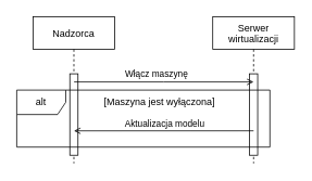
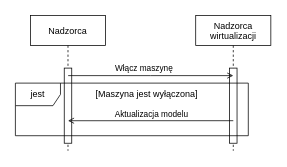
  <mxCell id="0" />
  <mxCell id="1" parent="0" />
  <mxCell id="2" value="Nadzorca" style="shape=umlLifeline;perimeter=lifelinePerimeter;container=1;collapsible=0;recursiveResize=0;rounded=0;shadow=0;strokeWidth=1;" parent="1" vertex="1"><mxGeometry x="40" y="20" width="100" height="180" as="geometry" /></mxCell>
  <mxCell id="3" value="" style="points=[];perimeter=orthogonalPerimeter;rounded=0;shadow=0;strokeWidth=1;" parent="2" vertex="1"><mxGeometry x="45" y="70" width="10" height="100" as="geometry" /></mxCell>
- <mxCell id="4" value="Serwer&#10;wirtualizacji&#10;" style="shape=umlLifeline;perimeter=lifelinePerimeter;container=1;collapsible=0;recursiveResize=0;rounded=0;shadow=0;strokeWidth=1;verticalAlign=top;" parent="1" vertex="1"><mxGeometry x="260" y="20" width="100" height="180" as="geometry" /></mxCell>
+ <mxCell id="4" value="Nadzorca&#10;wirtualizacji&#10;" style="shape=umlLifeline;perimeter=lifelinePerimeter;container=1;collapsible=0;recursiveResize=0;rounded=0;shadow=0;strokeWidth=1;verticalAlign=top;" parent="1" vertex="1"><mxGeometry x="260" y="20" width="100" height="180" as="geometry" /></mxCell>
  <mxCell id="5" value="" style="points=[];perimeter=orthogonalPerimeter;rounded=0;shadow=0;strokeWidth=1;" parent="4" vertex="1"><mxGeometry x="45" y="70" width="10" height="100" as="geometry" /></mxCell>
  <mxCell id="6" value="" style="endArrow=open;html=1;rounded=0;endFill=0;" parent="1" edge="1"><mxGeometry width="50" height="50" relative="1" as="geometry"><mxPoint x="90.222" y="100" as="sourcePoint" /><mxPoint x="310" y="100" as="targetPoint" /><Array as="points"><mxPoint x="200" y="100" /></Array></mxGeometry></mxCell>
  <mxCell id="7" value="Włącz maszynę" style="edgeLabel;html=1;align=center;verticalAlign=middle;resizable=0;points=[];" parent="6" vertex="1" connectable="0"><mxGeometry x="-0.376" relative="1" as="geometry"><mxPoint x="31" y="-10" as="offset" /></mxGeometry></mxCell>
  <mxCell id="8" value="" style="endArrow=open;html=1;rounded=0;endFill=0;exitX=0.5;exitY=0.185;exitDx=0;exitDy=0;exitPerimeter=0;" parent="1" edge="1"><mxGeometry width="50" height="50" relative="1" as="geometry"><mxPoint x="310" y="160" as="sourcePoint" /><mxPoint x="90" y="160.05" as="targetPoint" /></mxGeometry></mxCell>
  <mxCell id="9" value="Aktualizacja modelu" style="edgeLabel;html=1;align=center;verticalAlign=middle;resizable=0;points=[];" parent="8" vertex="1" connectable="0"><mxGeometry x="-0.376" relative="1" as="geometry"><mxPoint x="-41" y="-10" as="offset" /></mxGeometry></mxCell>
  <mxCell id="10" value="[Maszyna jest wyłączona]" style="text;html=1;strokeColor=none;fillColor=none;align=center;verticalAlign=middle;whiteSpace=wrap;rounded=0;" parent="1" vertex="1"><mxGeometry x="90" y="110" width="210" height="30" as="geometry" /></mxCell>
- <mxCell id="11" value="alt" style="shape=umlFrame;whiteSpace=wrap;html=1;" parent="1" vertex="1"><mxGeometry x="20" y="110" width="310" height="70" as="geometry" /></mxCell>
+ <mxCell id="11" value="jest" style="shape=umlFrame;whiteSpace=wrap;html=1;" parent="1" vertex="1"><mxGeometry x="20" y="110" width="310" height="70" as="geometry" /></mxCell>
